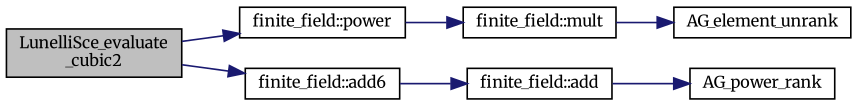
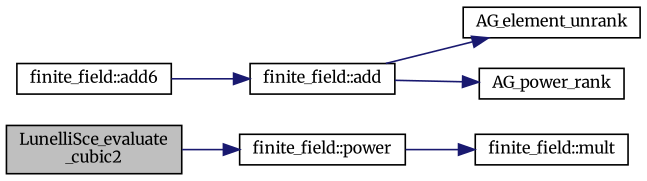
  digraph {
    fontname=Merriweather
    rankdir=LR
    node [color=black fillcolor=white fontname=Merriweather fontsize=10 shape=record style=filled]
    edge [color=midnightblue fontname=Merriweather fontsize=10 labelfontname=Helvetica labelfontsize=10 style=solid]
    n1 [fillcolor=grey75 fontcolor=black height=0.2 label="LunelliSce_evaluate\l_cubic2" width=0.4]
    n2 [height=0.2 label="finite_field::power" width=0.4]
    n3 [height=0.2 label="finite_field::add6" width=0.4]
    n4 [height=0.2 label="finite_field::mult" width=0.4]
    n5 [height=0.2 label="finite_field::add" width=0.4]
    n6 [height=0.2 label=AG_element_unrank width=0.4]
    n7 [height=0.2 label=AG_power_rank width=0.4]
    n1 -> n2
-   n1 -> n3
    n2 -> n4
    n3 -> n5
-   n4 -> n6
+   n5 -> n6
    n5 -> n7
  }
